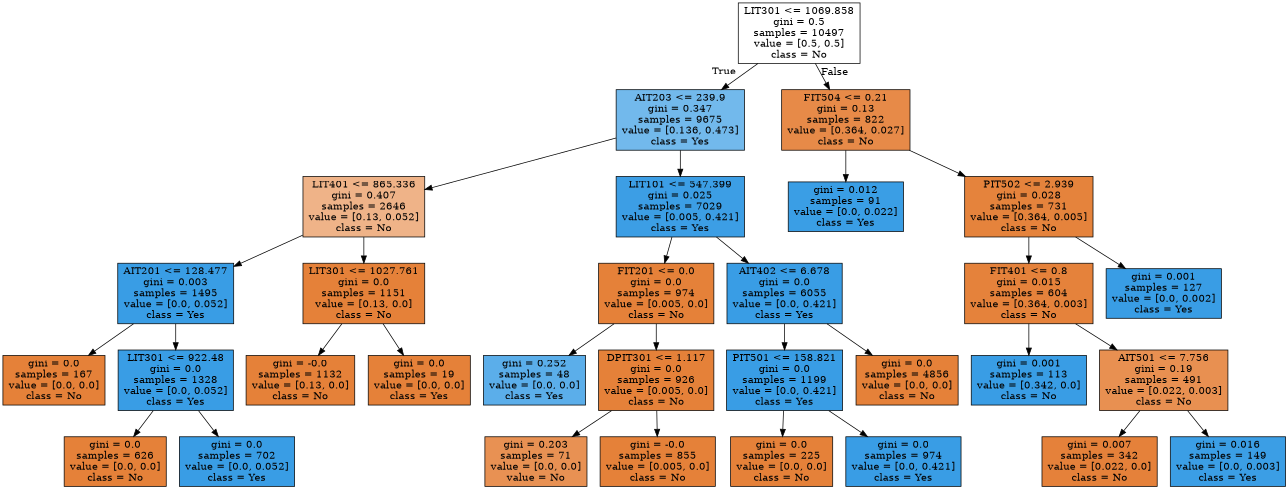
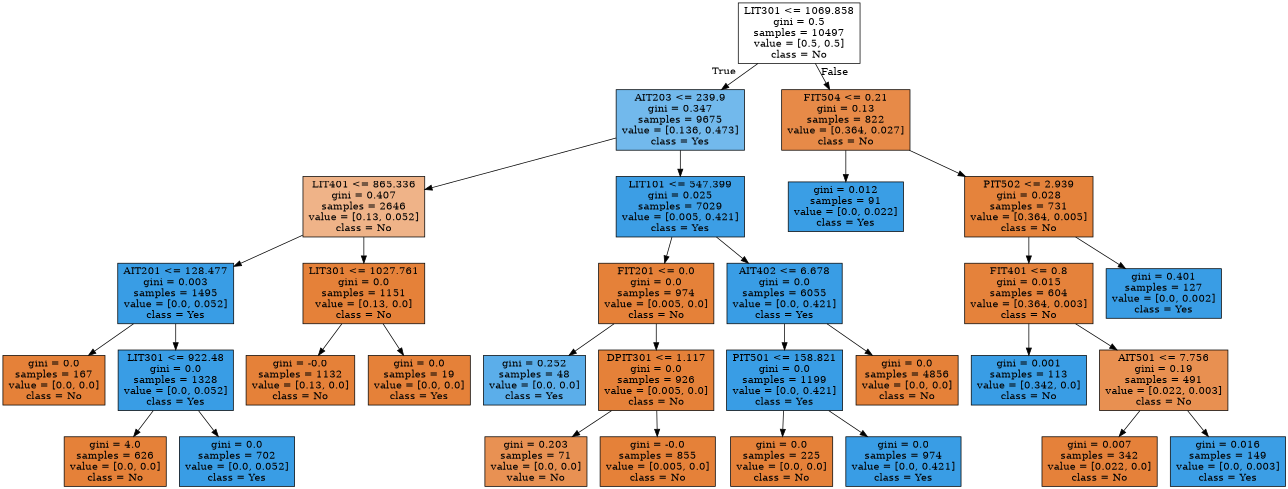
  digraph {
    node [color=black fillcolor="#e58139" shape=box style=filled]
    n1 [fillcolor="#ffffff" label="LIT301 <= 1069.858\ngini = 0.5\nsamples = 10497\nvalue = [0.5, 0.5]\nclass = No"]
    n2 [fillcolor="#72b9ec" label="AIT203 <= 239.9\ngini = 0.347\nsamples = 9675\nvalue = [0.136, 0.473]\nclass = Yes"]
    n3 [fillcolor="#e78a48" label="FIT504 <= 0.21\ngini = 0.13\nsamples = 822\nvalue = [0.364, 0.027]\nclass = No"]
    n4 [fillcolor="#efb388" label="LIT401 <= 865.336\ngini = 0.407\nsamples = 2646\nvalue = [0.13, 0.052]\nclass = No"]
    n5 [fillcolor="#3c9ee5" label="LIT101 <= 547.399\ngini = 0.025\nsamples = 7029\nvalue = [0.005, 0.421]\nclass = Yes"]
    n6 [fillcolor="#3a9ee5" label="gini = 0.012\nsamples = 91\nvalue = [0.0, 0.022]\nclass = Yes"]
    n7 [fillcolor="#e5833c" label="PIT502 <= 2.939\ngini = 0.028\nsamples = 731\nvalue = [0.364, 0.005]\nclass = No"]
    n8 [fillcolor="#399de5" label="AIT201 <= 128.477\ngini = 0.003\nsamples = 1495\nvalue = [0.0, 0.052]\nclass = Yes"]
    n9 [label="LIT301 <= 1027.761\ngini = 0.0\nsamples = 1151\nvalue = [0.13, 0.0]\nclass = No"]
    n10 [label="FIT201 <= 0.0\ngini = 0.0\nsamples = 974\nvalue = [0.005, 0.0]\nclass = No"]
    n11 [fillcolor="#399de5" label="AIT402 <= 6.678\ngini = 0.0\nsamples = 6055\nvalue = [0.0, 0.421]\nclass = Yes"]
    n12 [label="gini = 0.0\nsamples = 167\nvalue = [0.0, 0.0]\nclass = No"]
    n13 [fillcolor="#399de5" label="LIT301 <= 922.48\ngini = 0.0\nsamples = 1328\nvalue = [0.0, 0.052]\nclass = Yes"]
    n14 [label="gini = -0.0\nsamples = 1132\nvalue = [0.13, 0.0]\nclass = No"]
    n15 [label="gini = 0.0\nsamples = 19\nvalue = [0.0, 0.0]\nclass = Yes"]
-   n16 [label="gini = 0.0\nsamples = 626\nvalue = [0.0, 0.0]\nclass = No"]
+   n16 [label="gini = 4.0\nsamples = 626\nvalue = [0.0, 0.0]\nclass = No"]
    n17 [fillcolor="#399de5" label="gini = 0.0\nsamples = 702\nvalue = [0.0, 0.052]\nclass = Yes"]
    n18 [fillcolor="#5baeea" label="gini = 0.252\nsamples = 48\nvalue = [0.0, 0.0]\nclass = Yes"]
    n19 [label="DPIT301 <= 1.117\ngini = 0.0\nsamples = 926\nvalue = [0.005, 0.0]\nclass = No"]
    n20 [fillcolor="#399de5" label="PIT501 <= 158.821\ngini = 0.0\nsamples = 1199\nvalue = [0.0, 0.421]\nclass = Yes"]
    n21 [label="gini = 0.0\nsamples = 4856\nvalue = [0.0, 0.0]\nclass = No"]
    n22 [fillcolor="#e89153" label="gini = 0.203\nsamples = 71\nvalue = [0.0, 0.0]\nvalue = No"]
    n23 [label="gini = -0.0\nsamples = 855\nvalue = [0.005, 0.0]\nclass = No"]
    n24 [label="gini = 0.0\nsamples = 225\nvalue = [0.0, 0.0]\nclass = No"]
    n25 [fillcolor="#399de5" label="gini = 0.0\nsamples = 974\nvalue = [0.0, 0.421]\nclass = Yes"]
    n26 [fillcolor="#e5823b" label="FIT401 <= 0.8\ngini = 0.015\nsamples = 604\nvalue = [0.364, 0.003]\nclass = No"]
-   n27 [fillcolor="#399de5" label="gini = 0.001\nsamples = 127\nvalue = [0.0, 0.002]\nclass = Yes"]
+   n27 [fillcolor="#399de5" label="gini = 0.401\nsamples = 127\nvalue = [0.0, 0.002]\nclass = Yes"]
    n28 [fillcolor="#399de5" label="gini = 0.001\nsamples = 113\nvalue = [0.342, 0.0]\nclass = No"]
    n29 [fillcolor="#e89051" label="AIT501 <= 7.756\ngini = 0.19\nsamples = 491\nvalue = [0.022, 0.003]\nclass = No"]
    n30 [fillcolor="#e5813a" label="gini = 0.007\nsamples = 342\nvalue = [0.022, 0.0]\nclass = No"]
    n31 [fillcolor="#3b9ee5" label="gini = 0.016\nsamples = 149\nvalue = [0.0, 0.003]\nclass = Yes"]
    n1 -> n2 [headlabel=True labelangle=45 labeldistance=2.5]
    n1 -> n3 [headlabel=False labelangle=-45 labeldistance=2.5]
    n2 -> n4
    n2 -> n5
    n3 -> n6
    n3 -> n7
    n4 -> n8
    n4 -> n9
    n5 -> n10
    n5 -> n11
    n7 -> n26
    n7 -> n27
    n8 -> n12
    n8 -> n13
    n9 -> n14
    n9 -> n15
    n10 -> n18
    n10 -> n19
    n11 -> n20
    n11 -> n21
    n13 -> n16
    n13 -> n17
    n19 -> n22
    n19 -> n23
    n20 -> n24
    n20 -> n25
    n26 -> n28
    n26 -> n29
    n29 -> n30
    n29 -> n31
  }
